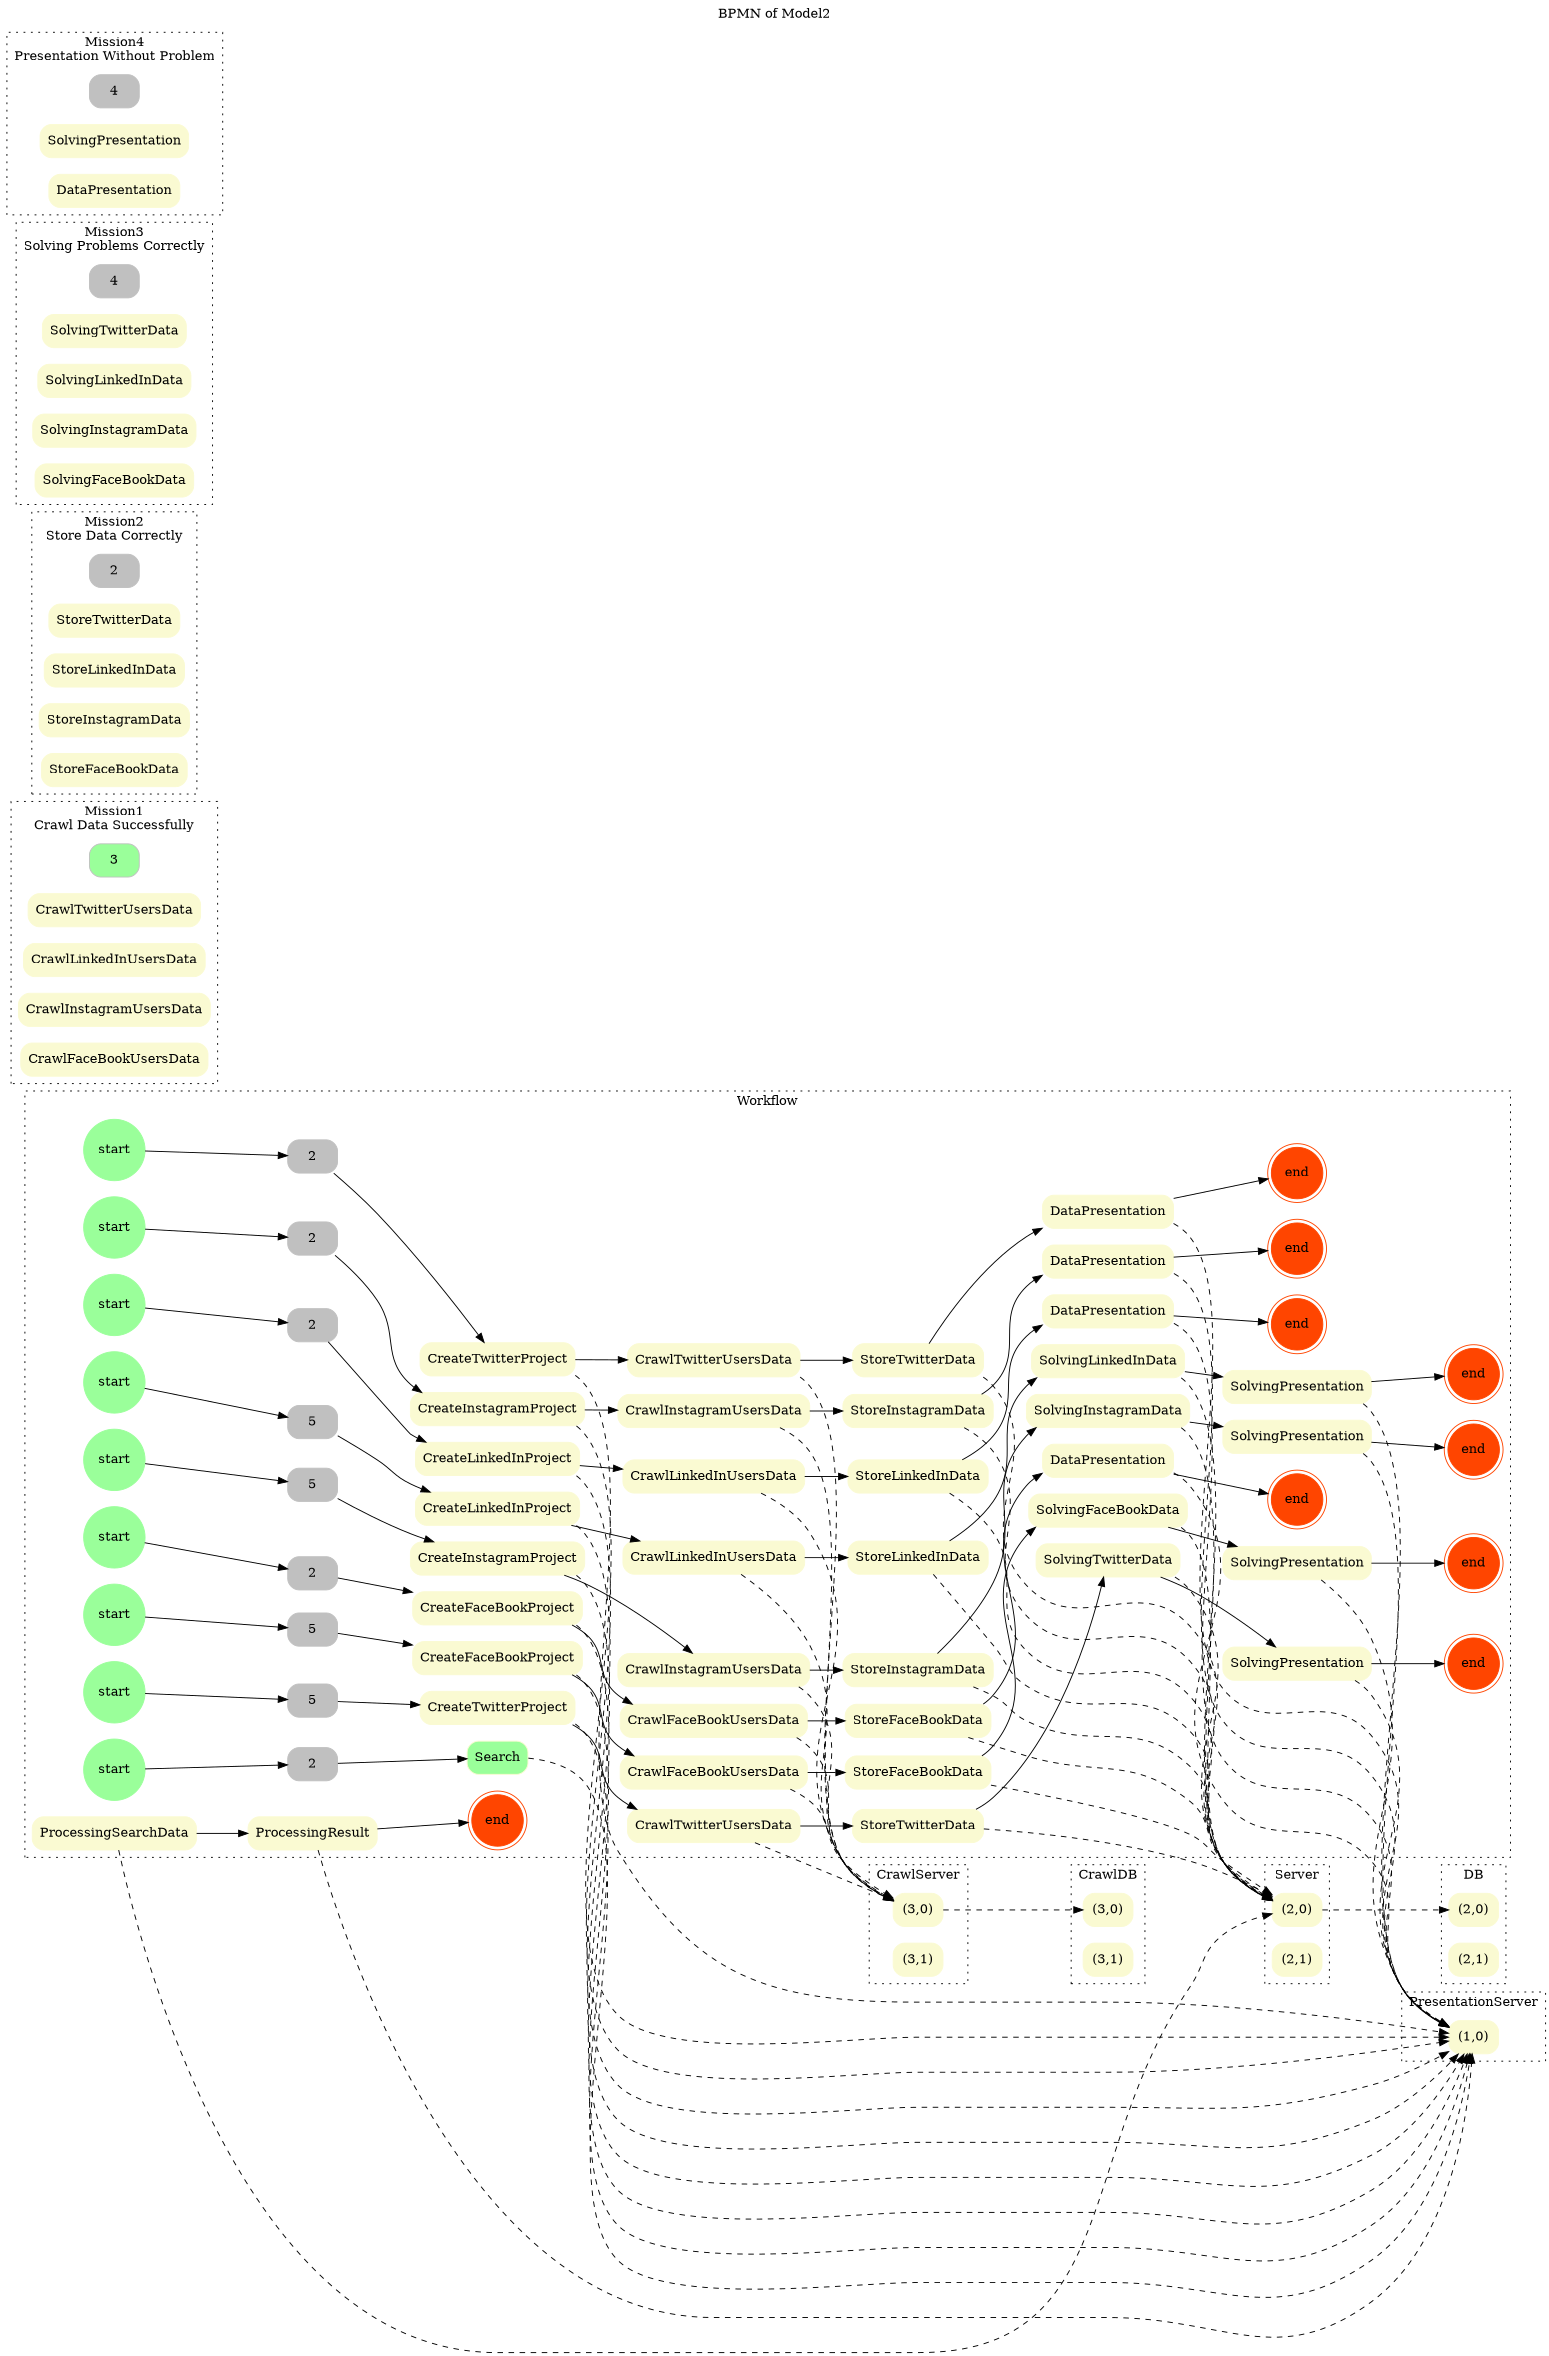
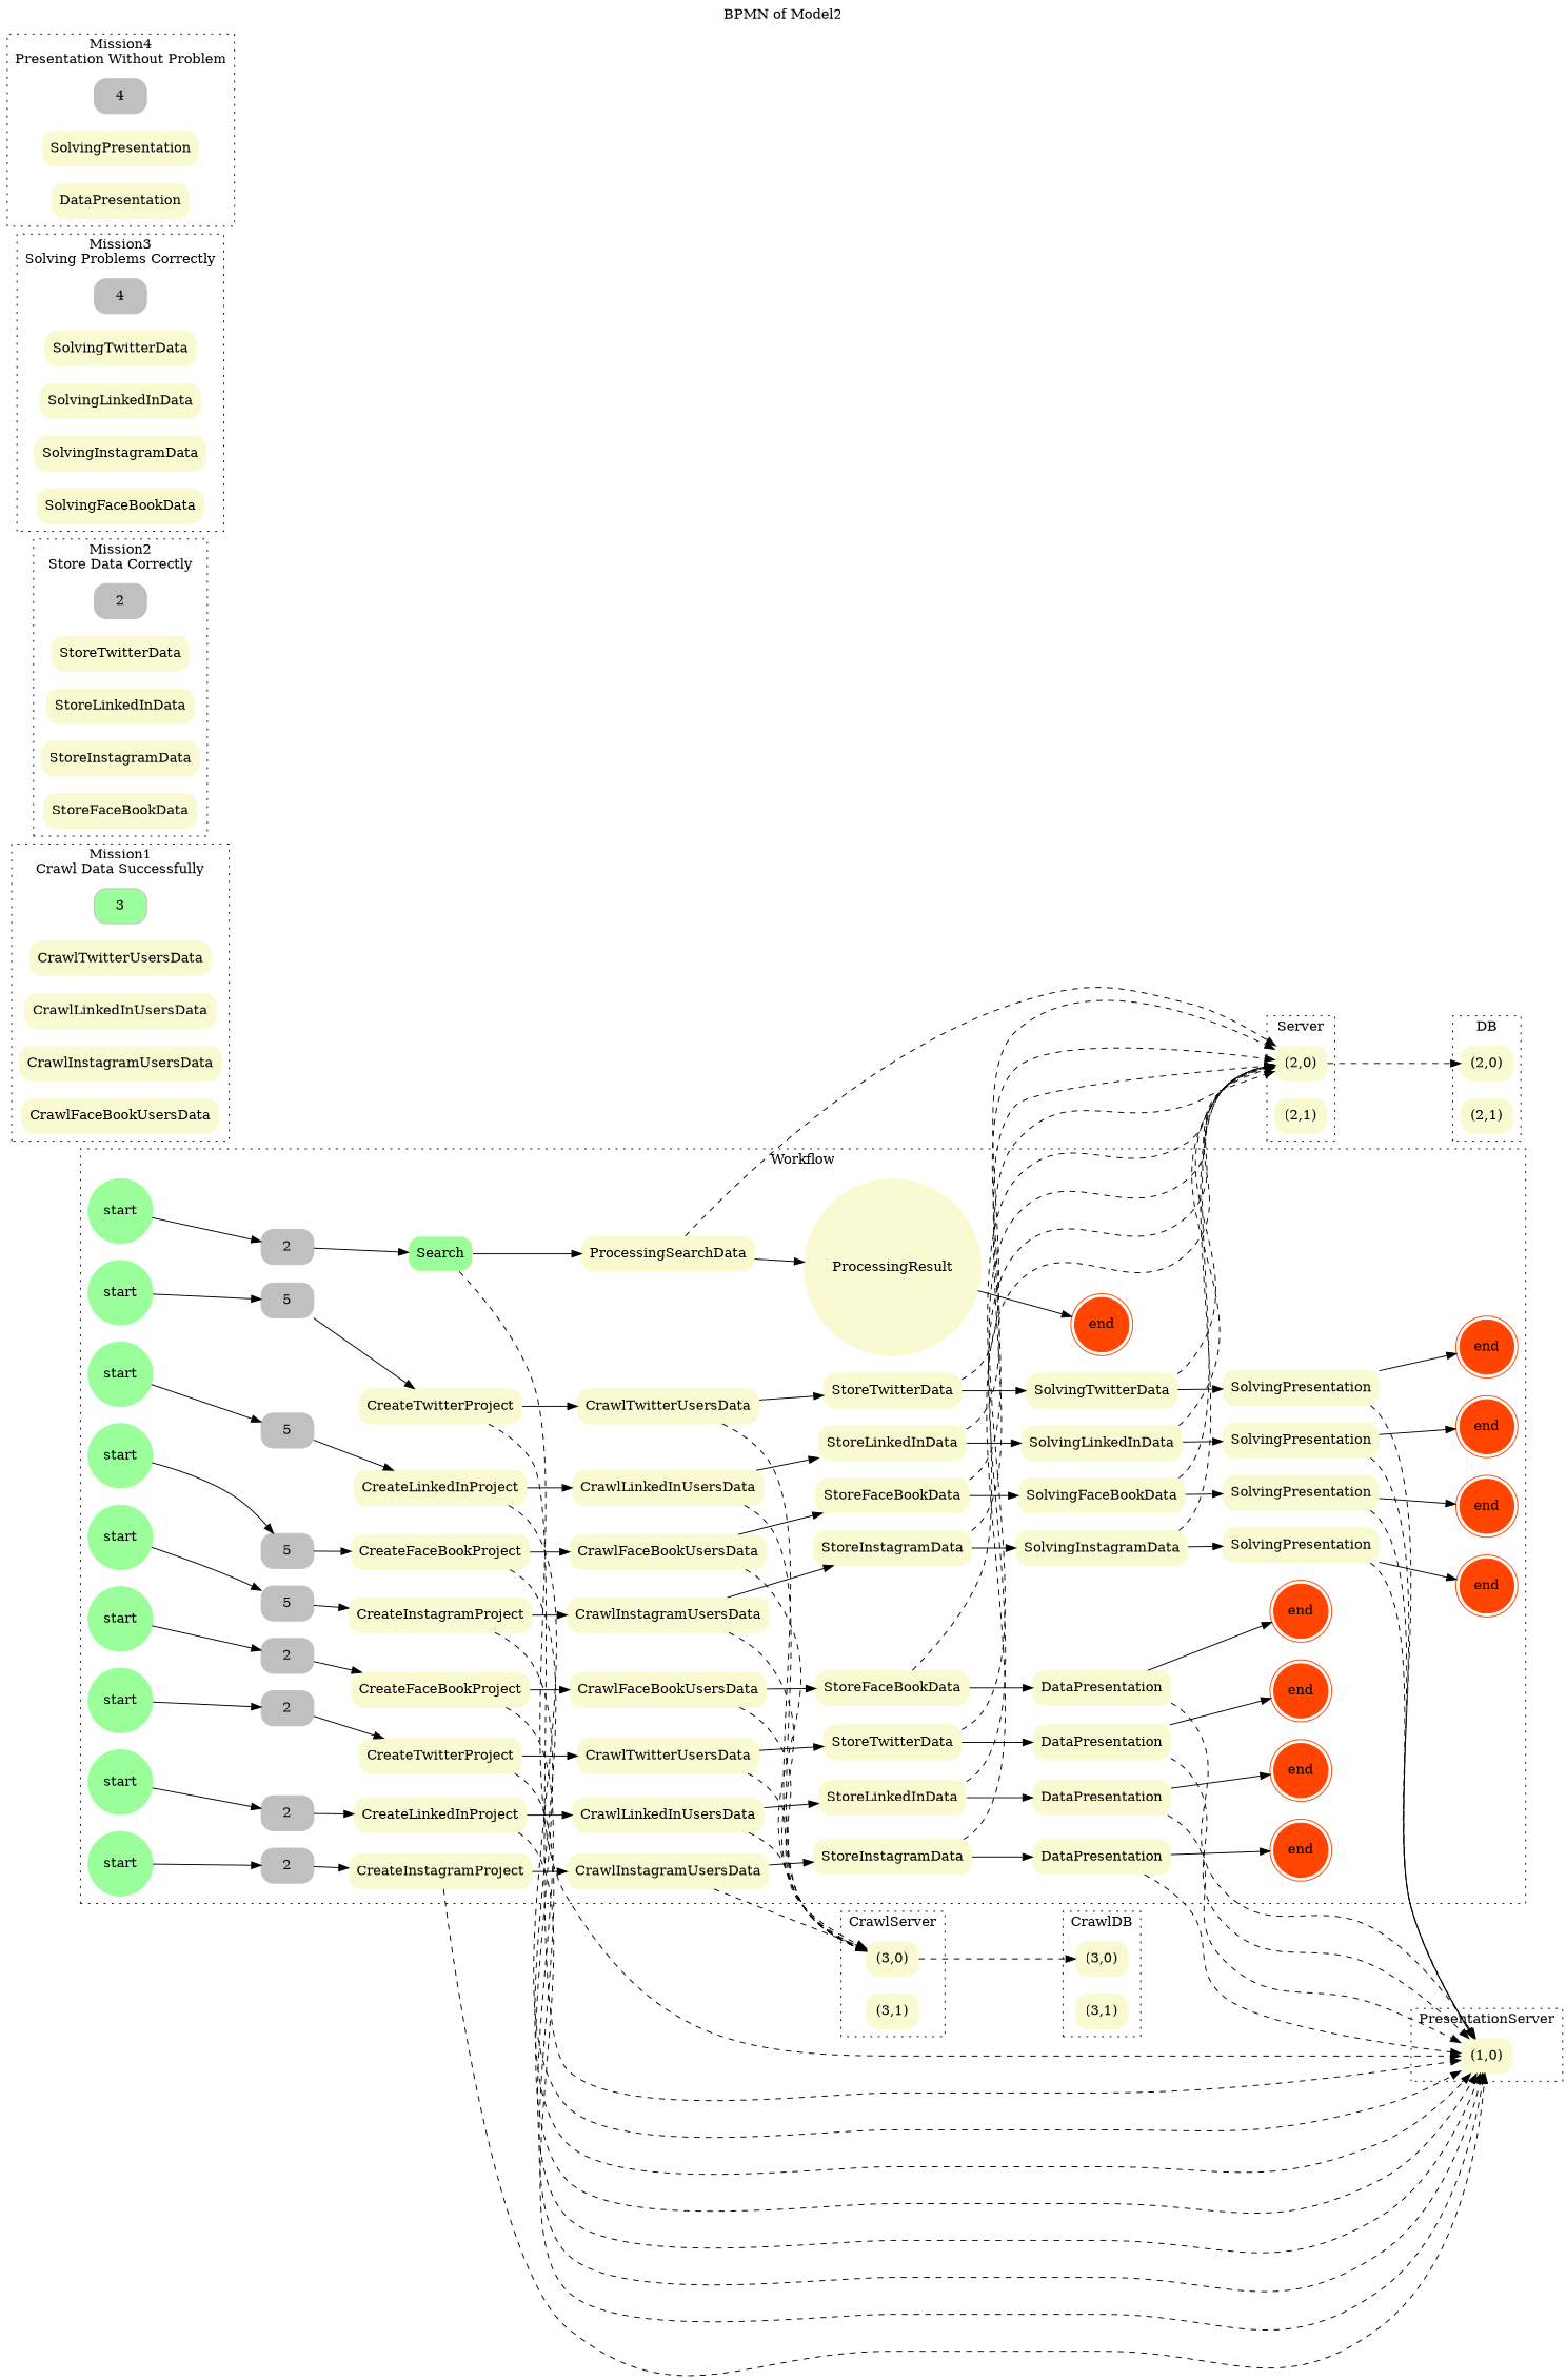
  digraph {
    compound=true
    label="BPMN of Model2"
    labelloc=t
    rankdir=LR
    node [color=lightgoldenrodyellow shape=rectangle style="rounded,filled"]
    n1 [color=palegreen1 label=start shape=circle]
    n2 [color=orangered label=end shape=doublecircle]
    n3 [color=palegreen1 label=start shape=circle]
    n4 [color=orangered label=end shape=doublecircle]
    n5 [color=palegreen1 label=start shape=circle]
    n6 [color=orangered label=end shape=doublecircle]
    n7 [color=palegreen1 label=start shape=circle]
    n8 [color=orangered label=end shape=doublecircle]
    n9 [color=palegreen1 label=start shape=circle]
    n10 [color=orangered label=end shape=doublecircle]
    n11 [color=palegreen1 label=start shape=circle]
    n12 [color=orangered label=end shape=doublecircle]
    n13 [color=palegreen1 label=start shape=circle]
    n14 [color=orangered label=end shape=doublecircle]
    n15 [color=palegreen1 label=start shape=circle]
    n16 [color=orangered label=end shape=doublecircle]
    n17 [color=palegreen1 label=start shape=circle]
    n18 [color=orangered label=end shape=doublecircle]
    n19 [color=gray label=5]
    n20 [label=CreateTwitterProject]
    n21 [label=CrawlTwitterUsersData]
    n22 [label=StoreTwitterData]
    n23 [label=SolvingTwitterData]
    n24 [label=SolvingPresentation]
    n25 [color=gray label=2]
    n26 [label=CreateTwitterProject]
    n27 [label=CrawlTwitterUsersData]
    n28 [label=StoreTwitterData]
    n29 [label=DataPresentation]
    n30 [color=gray label=5]
    n31 [label=CreateLinkedInProject]
    n32 [label=CrawlLinkedInUsersData]
    n33 [label=StoreLinkedInData]
    n34 [label=SolvingLinkedInData]
    n35 [label=SolvingPresentation]
    n36 [color=gray label=2]
    n37 [label=CreateLinkedInProject]
    n38 [label=CrawlLinkedInUsersData]
    n39 [label=StoreLinkedInData]
    n40 [label=DataPresentation]
    n41 [color=gray label=5]
    n42 [label=CreateInstagramProject]
    n43 [label=CrawlInstagramUsersData]
    n44 [label=StoreInstagramData]
    n45 [label=SolvingInstagramData]
    n46 [label=SolvingPresentation]
    n47 [color=gray label=2]
    n48 [label=CreateInstagramProject]
    n49 [label=CrawlInstagramUsersData]
    n50 [label=StoreInstagramData]
    n51 [label=DataPresentation]
    n52 [color=gray label=5]
    n53 [label=CreateFaceBookProject]
    n54 [label=CrawlFaceBookUsersData]
    n55 [label=StoreFaceBookData]
    n56 [label=SolvingFaceBookData]
    n57 [label=SolvingPresentation]
    n58 [color=gray label=2]
    n59 [label=CreateFaceBookProject]
    n60 [label=CrawlFaceBookUsersData]
    n61 [label=StoreFaceBookData]
    n62 [label=DataPresentation]
    n63 [color=gray label=2]
    n64 [fillcolor=palegreen1 label=Search]
    n65 [label=ProcessingSearchData]
-   n66 [label=ProcessingResult]
+   n66 [label=ProcessingResult shape=circle]
    n67 [label="(3,0)"]
    n68 [label="(3,1)"]
    n69 [label="(3,0)"]
    n70 [label="(3,1)"]
    n71 [label="(2,0)"]
    n72 [label="(2,1)"]
    n73 [label="(1,0)"]
    n74 [label="(2,0)"]
    n75 [label="(2,1)"]
    n76 [color=gray fillcolor=palegreen1 label=3]
    n77 [label=CrawlTwitterUsersData]
    n78 [label=CrawlLinkedInUsersData]
    n79 [label=CrawlInstagramUsersData]
    n80 [label=CrawlFaceBookUsersData]
    n81 [color=gray label=2]
    n82 [label=StoreTwitterData]
    n83 [label=StoreLinkedInData]
    n84 [label=StoreInstagramData]
    n85 [label=StoreFaceBookData]
    n86 [color=gray label=4]
    n87 [label=SolvingTwitterData]
    n88 [label=SolvingLinkedInData]
    n89 [label=SolvingInstagramData]
    n90 [label=SolvingFaceBookData]
    n91 [color=gray label=4]
    n92 [label=SolvingPresentation]
    n93 [label=DataPresentation]
    subgraph cluster_1 {
      label=Workflow
      style=dotted
      n1
      n2
      n3
      n4
      n5
      n6
      n7
      n8
      n9
      n10
      n11
      n12
      n13
      n14
      n15
      n16
      n17
      n18
      n19
      n20
      n21
      n22
      n23
      n24
      n25
      n26
      n27
      n28
      n29
      n30
      n31
      n32
      n33
      n34
      n35
      n36
      n37
      n38
      n39
      n40
      n41
      n42
      n43
      n44
      n45
      n46
      n47
      n48
      n49
      n50
      n51
      n52
      n53
      n54
      n55
      n56
      n57
      n58
      n59
      n60
      n61
      n62
      n63
      n64
      n65
      n66
    }
    subgraph cluster_2 {
      label=CrawlServer
      style=dotted
      n67
      n68
    }
    subgraph cluster_3 {
      label=CrawlDB
      style=dotted
      n69
      n70
    }
    subgraph cluster_4 {
      label=Server
      style=dotted
      n71
      n72
    }
    subgraph cluster_5 {
      label=PresentationServer
      style=dotted
      n73
    }
    subgraph cluster_6 {
      label=DB
      style=dotted
      n74
      n75
    }
    subgraph cluster_7 {
      label="Mission1\nCrawl Data Successfully"
      style=dotted
      n76
      n77
      n78
      n79
      n80
    }
    subgraph cluster_8 {
      label="Mission2\nStore Data Correctly"
      style=dotted
      n81
      n82
      n83
      n84
      n85
    }
    subgraph cluster_9 {
      label="Mission3\nSolving Problems Correctly"
      style=dotted
      n86
      n87
      n88
      n89
      n90
    }
    subgraph cluster_10 {
      label="Mission4\nPresentation Without Problem"
      style=dotted
      n91
      n92
      n93
    }
    n1 -> n19
    n3 -> n25
    n5 -> n30
    n7 -> n36
    n9 -> n41
    n11 -> n47
    n13 -> n52
    n15 -> n58
    n17 -> n63
    n19 -> n20
    n20 -> n21
    n20 -> n73 [style=dashed]
    n21 -> n22
    n21 -> n67 [style=dashed]
    n22 -> n23
    n22 -> n71 [style=dashed]
    n23 -> n24
    n23 -> n71 [style=dashed]
    n24 -> n2
    n24 -> n73 [style=dashed]
    n25 -> n26
    n26 -> n27
    n26 -> n73 [style=dashed]
    n27 -> n28
    n27 -> n67 [style=dashed]
    n28 -> n29
    n28 -> n71 [style=dashed]
    n29 -> n4
    n29 -> n73 [style=dashed]
    n30 -> n31
    n31 -> n32
    n31 -> n73 [style=dashed]
    n32 -> n33
    n32 -> n67 [style=dashed]
    n33 -> n34
    n33 -> n71 [style=dashed]
    n34 -> n35
    n34 -> n71 [style=dashed]
    n35 -> n6
    n35 -> n73 [style=dashed]
    n36 -> n37
    n37 -> n38
    n37 -> n73 [style=dashed]
    n38 -> n39
    n38 -> n67 [style=dashed]
    n39 -> n40
    n39 -> n71 [style=dashed]
    n40 -> n8
    n40 -> n73 [style=dashed]
    n41 -> n42
    n42 -> n43
    n42 -> n73 [style=dashed]
    n43 -> n44
    n43 -> n67 [style=dashed]
    n44 -> n45
    n44 -> n71 [style=dashed]
    n45 -> n46
    n45 -> n71 [style=dashed]
    n46 -> n10
    n46 -> n73 [style=dashed]
    n47 -> n48
    n48 -> n49
    n48 -> n73 [style=dashed]
    n49 -> n50
    n49 -> n67 [style=dashed]
    n50 -> n51
    n50 -> n71 [style=dashed]
    n51 -> n12
    n51 -> n73 [style=dashed]
    n52 -> n53
    n53 -> n54
    n53 -> n73 [style=dashed]
    n54 -> n55
    n54 -> n67 [style=dashed]
    n55 -> n56
    n55 -> n71 [style=dashed]
    n56 -> n57
    n56 -> n71 [style=dashed]
    n57 -> n14
    n57 -> n73 [style=dashed]
    n58 -> n59
    n59 -> n60
    n59 -> n73 [style=dashed]
    n60 -> n61
    n60 -> n67 [style=dashed]
    n61 -> n62
    n61 -> n71 [style=dashed]
    n62 -> n16
    n62 -> n73 [style=dashed]
    n63 -> n64
+   n64 -> n65
    n64 -> n73 [style=dashed]
    n65 -> n66
    n65 -> n71 [style=dashed]
    n66 -> n18
-   n66 -> n73 [style=dashed]
    n67 -> n69 [style=dashed]
    n71 -> n74 [style=dashed]
  }
